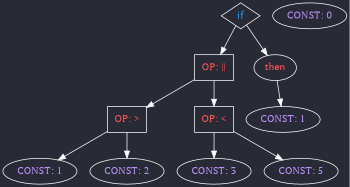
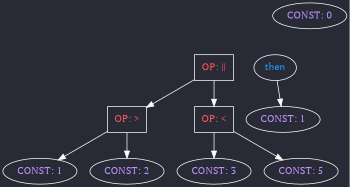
  digraph {
    bgcolor="#282a36"
    fontname="PT Serif"
    node [color=white fontcolor="#bd93f9" fontname="PT Serif"]
    edge [color=white fontcolor=white fontname="PT Serif"]
-   n1 [fontcolor="#2196f3" label=if shape=diamond]
    n2 [fontcolor="#ff5555" label="OP: ||" shape=rect]
-   n3 [fontcolor="#ff5555" label=then]
+   n3 [fontcolor="#2196f3" label=then]
    n4 [fontcolor="#ff5555" label="OP: >" shape=rect]
    n5 [fontcolor="#ff5555" label="OP: <" shape=rect]
    n6 [label="CONST: 1"]
    n7 [label="CONST: 1"]
    n8 [label="CONST: 2"]
    n9 [label="CONST: 3"]
    n10 [label="CONST: 5"]
    n11 [label="CONST: 0"]
-   n1 -> n2
-   n1 -> n3
    n2 -> n4
    n2 -> n5
    n3 -> n6
    n4 -> n7
    n4 -> n8
    n5 -> n9
    n5 -> n10
  }
